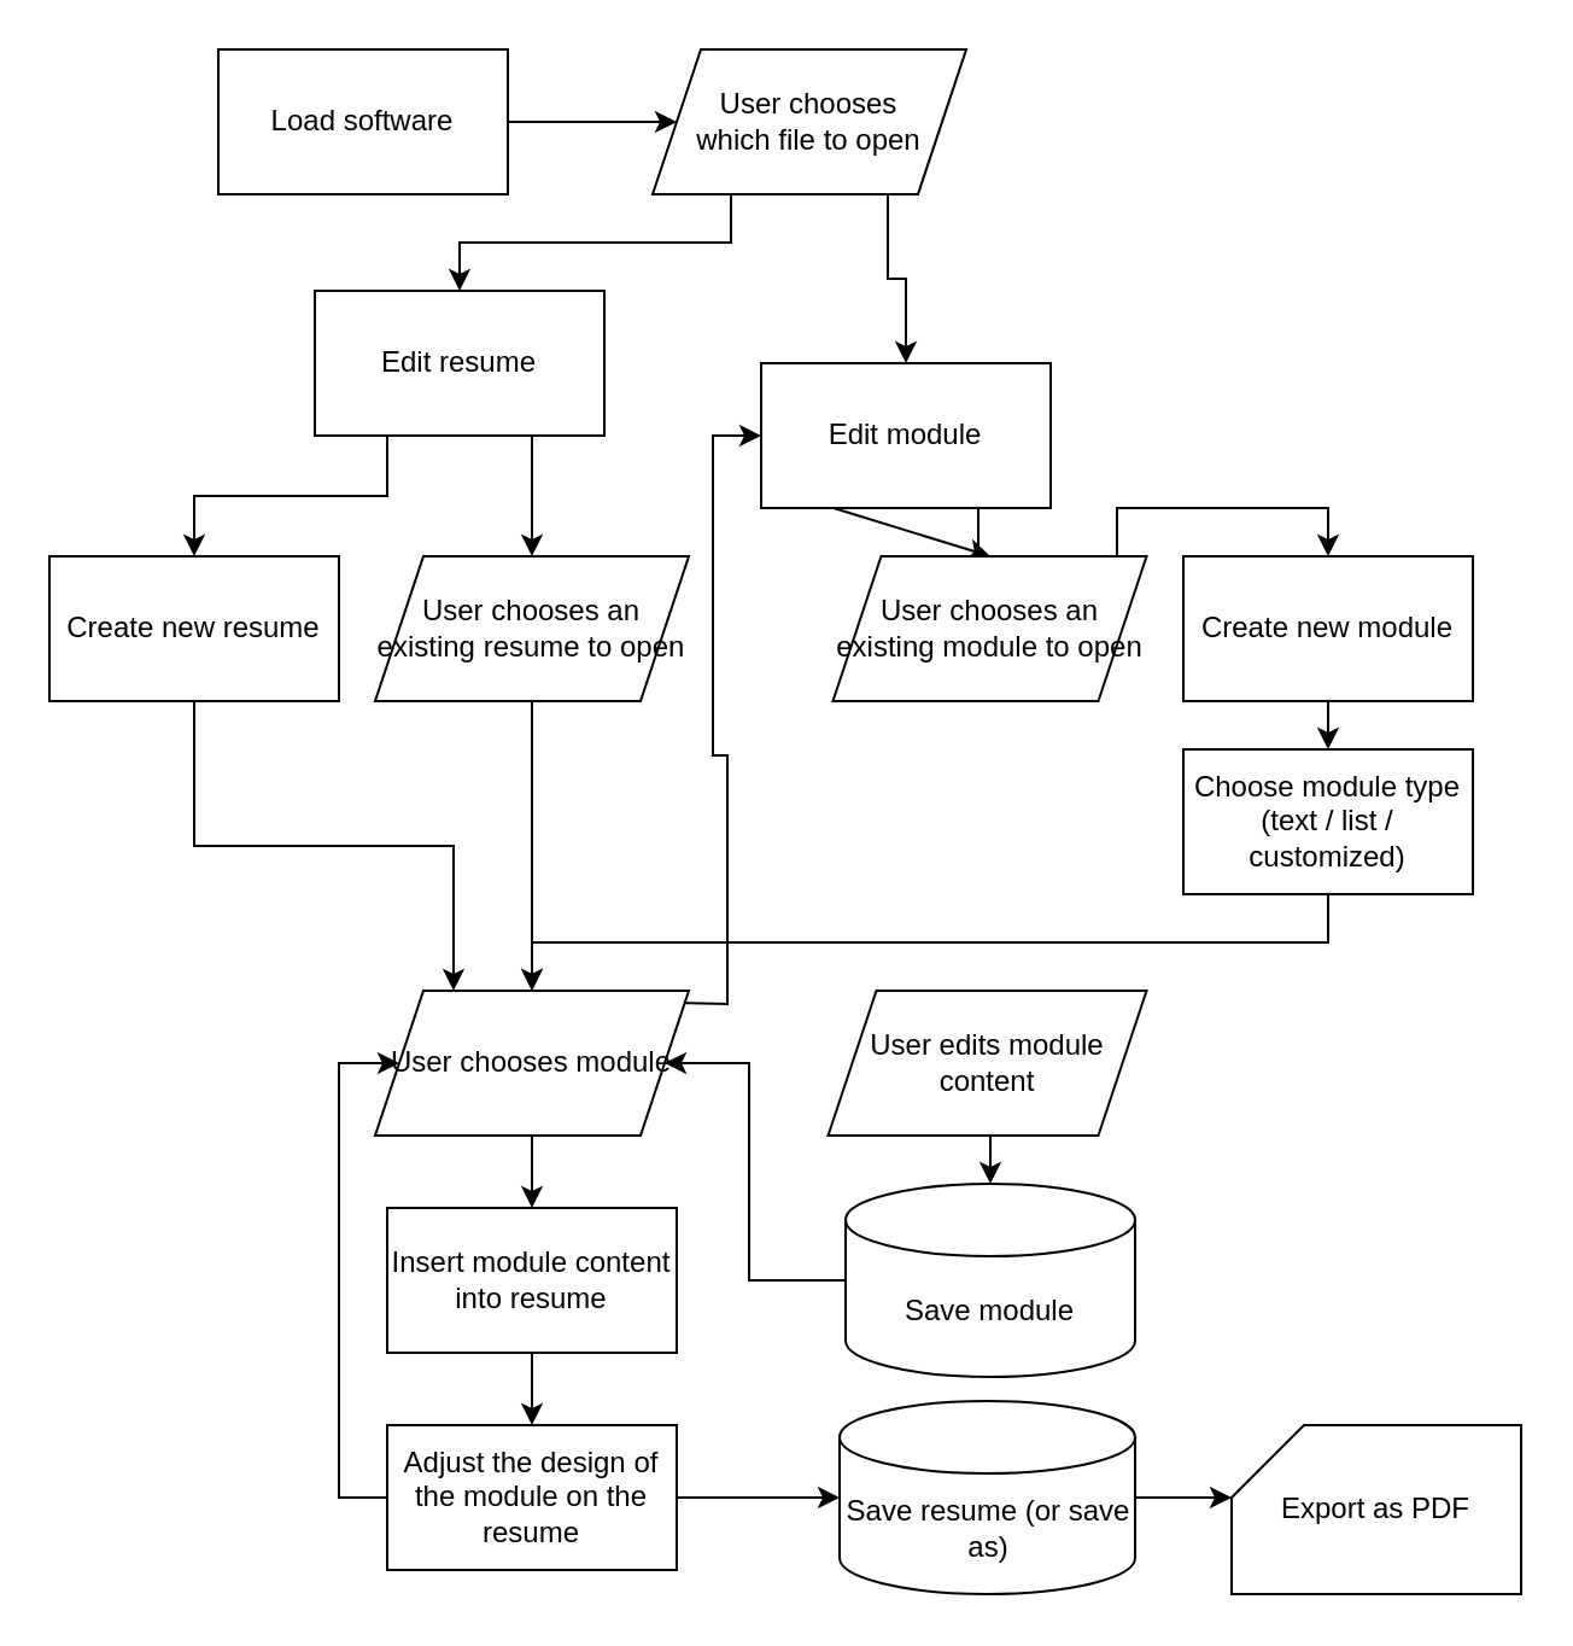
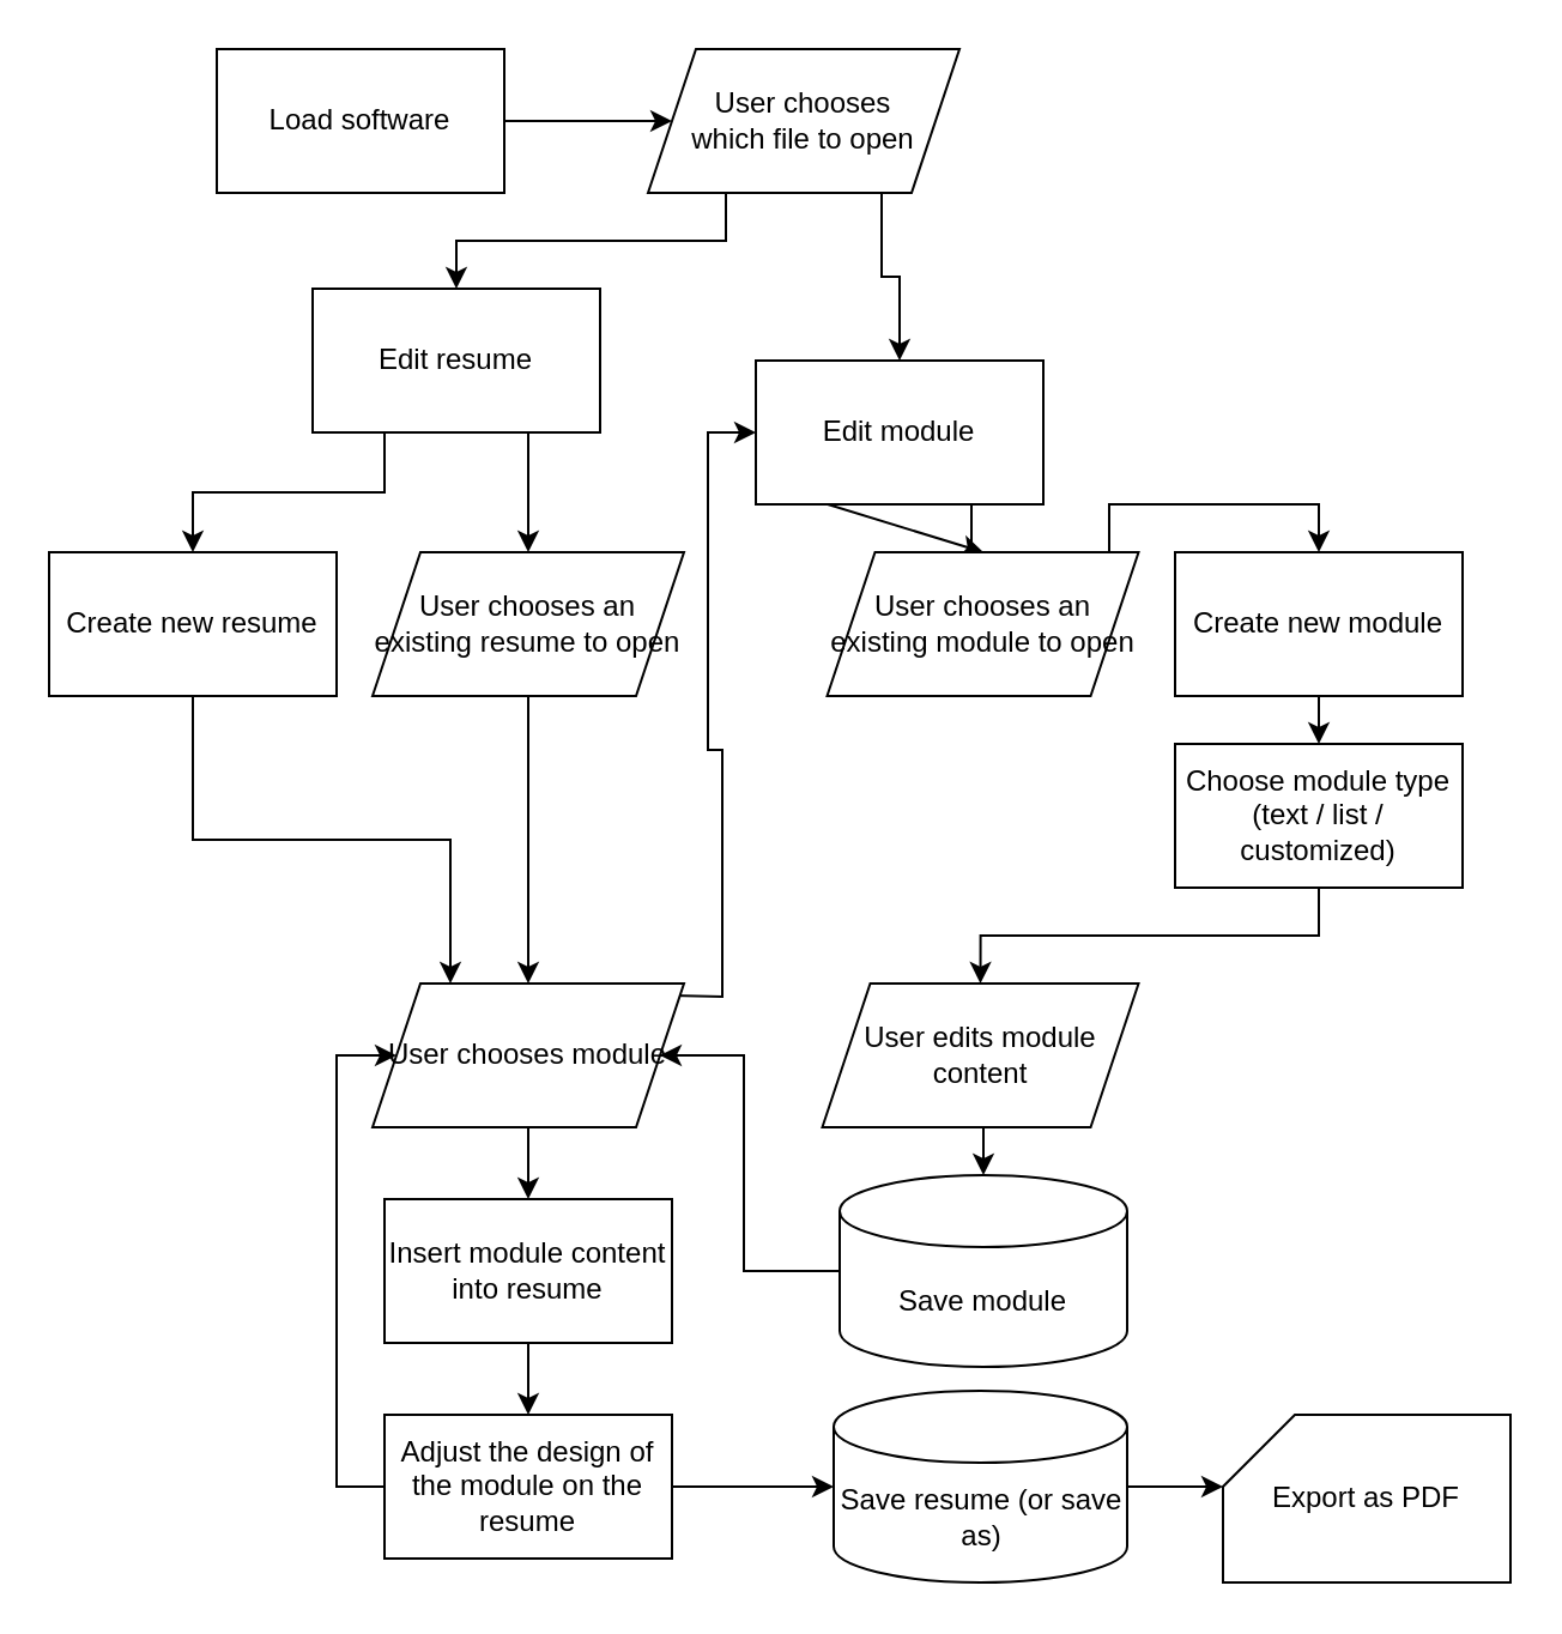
  <mxCell id="0" />
  <mxCell id="1" parent="0" />
  <mxCell id="2" style="edgeStyle=orthogonalEdgeStyle;rounded=0;orthogonalLoop=1;jettySize=auto;html=1;exitX=1;exitY=0.5;exitDx=0;exitDy=0;entryX=0;entryY=0.5;entryDx=0;entryDy=0;" edge="1" parent="1" source="3" target="6"><mxGeometry relative="1" as="geometry" /></mxCell>
  <mxCell id="3" value="Load software" style="rounded=0;whiteSpace=wrap;html=1;" parent="1" vertex="1"><mxGeometry x="90" y="20" width="120" height="60" as="geometry" /></mxCell>
  <mxCell id="4" style="edgeStyle=orthogonalEdgeStyle;rounded=0;orthogonalLoop=1;jettySize=auto;html=1;exitX=0.25;exitY=1;exitDx=0;exitDy=0;" edge="1" parent="1" source="6" target="14"><mxGeometry relative="1" as="geometry" /></mxCell>
  <mxCell id="5" style="edgeStyle=orthogonalEdgeStyle;rounded=0;orthogonalLoop=1;jettySize=auto;html=1;exitX=0.75;exitY=1;exitDx=0;exitDy=0;entryX=0.5;entryY=0;entryDx=0;entryDy=0;" edge="1" parent="1" source="6" target="16"><mxGeometry relative="1" as="geometry" /></mxCell>
  <mxCell id="6" value="User chooses &lt;br&gt;which file to open" style="shape=parallelogram;perimeter=parallelogramPerimeter;whiteSpace=wrap;html=1;fixedSize=1;" parent="1" vertex="1"><mxGeometry x="270" y="20" width="130" height="60" as="geometry" /></mxCell>
  <mxCell id="7" style="edgeStyle=orthogonalEdgeStyle;rounded=0;orthogonalLoop=1;jettySize=auto;html=1;exitX=0.5;exitY=1;exitDx=0;exitDy=0;entryX=0.25;entryY=0;entryDx=0;entryDy=0;" edge="1" parent="1" source="8" target="32"><mxGeometry relative="1" as="geometry" /></mxCell>
  <mxCell id="8" value="Create new resume" style="rounded=0;whiteSpace=wrap;html=1;" parent="1" vertex="1"><mxGeometry x="20" y="230" width="120" height="60" as="geometry" /></mxCell>
  <mxCell id="9" value="Create new module" style="rounded=0;whiteSpace=wrap;html=1;" parent="1" vertex="1"><mxGeometry x="490" y="230" width="120" height="60" as="geometry" /></mxCell>
  <mxCell id="10" value="" style="endArrow=classic;html=1;rounded=0;exitX=0.5;exitY=1;exitDx=0;exitDy=0;entryX=0.5;entryY=0;entryDx=0;entryDy=0;" parent="1" source="9" edge="1" target="12"><mxGeometry width="50" height="50" relative="1" as="geometry"><mxPoint x="600" y="300" as="sourcePoint" /><mxPoint x="530" y="310" as="targetPoint" /></mxGeometry></mxCell>
- <mxCell id="11" style="edgeStyle=orthogonalEdgeStyle;rounded=0;orthogonalLoop=1;jettySize=auto;html=1;exitX=0.5;exitY=1;exitDx=0;exitDy=0;" edge="1" parent="1" source="12" target="32"><mxGeometry relative="1" as="geometry" /></mxCell>
+ <mxCell id="11" style="edgeStyle=orthogonalEdgeStyle;rounded=0;orthogonalLoop=1;jettySize=auto;html=1;exitX=0.5;exitY=1;exitDx=0;exitDy=0;entryX=0.5;entryY=0;entryDx=0;entryDy=0;" edge="1" parent="1" source="12" target="31"><mxGeometry relative="1" as="geometry" /></mxCell>
  <mxCell id="12" value="Choose module type (text / list / customized)" style="rounded=0;whiteSpace=wrap;html=1;" parent="1" vertex="1"><mxGeometry x="490" y="310" width="120" height="60" as="geometry" /></mxCell>
  <mxCell id="13" style="edgeStyle=orthogonalEdgeStyle;rounded=0;orthogonalLoop=1;jettySize=auto;html=1;exitX=0.25;exitY=1;exitDx=0;exitDy=0;entryX=0.5;entryY=0;entryDx=0;entryDy=0;" edge="1" parent="1" source="14" target="8"><mxGeometry relative="1" as="geometry" /></mxCell>
  <mxCell id="14" value="Edit resume" style="rounded=0;whiteSpace=wrap;html=1;" parent="1" vertex="1"><mxGeometry x="130" y="120" width="120" height="60" as="geometry" /></mxCell>
  <mxCell id="15" style="edgeStyle=orthogonalEdgeStyle;rounded=0;orthogonalLoop=1;jettySize=auto;html=1;exitX=0.75;exitY=1;exitDx=0;exitDy=0;entryX=0.5;entryY=0;entryDx=0;entryDy=0;" edge="1" parent="1" source="16" target="9"><mxGeometry relative="1" as="geometry" /></mxCell>
  <mxCell id="16" value="Edit module" style="rounded=0;whiteSpace=wrap;html=1;" parent="1" vertex="1"><mxGeometry x="315" y="150" width="120" height="60" as="geometry" /></mxCell>
  <mxCell id="17" value="" style="endArrow=classic;html=1;rounded=0;exitX=0.25;exitY=1;exitDx=0;exitDy=0;" parent="1" source="16" edge="1"><mxGeometry width="50" height="50" relative="1" as="geometry"><mxPoint x="440" y="180" as="sourcePoint" /><mxPoint x="410" y="230" as="targetPoint" /></mxGeometry></mxCell>
  <mxCell id="18" value="" style="endArrow=classic;html=1;rounded=0;exitX=0.75;exitY=1;exitDx=0;exitDy=0;entryX=0.5;entryY=0;entryDx=0;entryDy=0;" parent="1" source="14" target="35" edge="1"><mxGeometry width="50" height="50" relative="1" as="geometry"><mxPoint x="400" y="190" as="sourcePoint" /><mxPoint x="220" y="220" as="targetPoint" /></mxGeometry></mxCell>
  <mxCell id="19" style="edgeStyle=orthogonalEdgeStyle;rounded=0;orthogonalLoop=1;jettySize=auto;html=1;exitX=1;exitY=0.25;exitDx=0;exitDy=0;entryX=0;entryY=0.5;entryDx=0;entryDy=0;" parent="1" target="16" edge="1"><mxGeometry relative="1" as="geometry"><mxPoint x="280" y="415" as="sourcePoint" /></mxGeometry></mxCell>
  <mxCell id="20" value="" style="endArrow=classic;html=1;rounded=0;exitX=0.5;exitY=1;exitDx=0;exitDy=0;" parent="1" edge="1"><mxGeometry width="50" height="50" relative="1" as="geometry"><mxPoint x="220" y="470" as="sourcePoint" /><mxPoint x="220" y="500" as="targetPoint" /></mxGeometry></mxCell>
  <mxCell id="21" style="edgeStyle=orthogonalEdgeStyle;rounded=0;orthogonalLoop=1;jettySize=auto;html=1;exitX=0.5;exitY=1;exitDx=0;exitDy=0;" parent="1" source="22" target="28" edge="1"><mxGeometry relative="1" as="geometry" /></mxCell>
  <mxCell id="22" value="Insert module content into resume" style="rounded=0;whiteSpace=wrap;html=1;" parent="1" vertex="1"><mxGeometry x="160" y="500" width="120" height="60" as="geometry" /></mxCell>
  <mxCell id="23" style="edgeStyle=orthogonalEdgeStyle;rounded=0;orthogonalLoop=1;jettySize=auto;html=1;exitX=0.5;exitY=1;exitDx=0;exitDy=0;entryX=0.5;entryY=0;entryDx=0;entryDy=0;entryPerimeter=0;" parent="1" target="25" edge="1"><mxGeometry relative="1" as="geometry"><mxPoint x="410" y="470" as="sourcePoint" /></mxGeometry></mxCell>
  <mxCell id="24" style="edgeStyle=orthogonalEdgeStyle;rounded=0;orthogonalLoop=1;jettySize=auto;html=1;exitX=0;exitY=0.5;exitDx=0;exitDy=0;exitPerimeter=0;entryX=1;entryY=0.5;entryDx=0;entryDy=0;" parent="1" source="25" target="32" edge="1"><mxGeometry relative="1" as="geometry"><Array as="points"><mxPoint x="310" y="530" /><mxPoint x="310" y="440" /></Array></mxGeometry></mxCell>
  <mxCell id="25" value="Save module" style="shape=cylinder3;whiteSpace=wrap;html=1;boundedLbl=1;backgroundOutline=1;size=15;" parent="1" vertex="1"><mxGeometry x="350" y="490" width="120" height="80" as="geometry" /></mxCell>
  <mxCell id="26" style="edgeStyle=orthogonalEdgeStyle;rounded=0;orthogonalLoop=1;jettySize=auto;html=1;exitX=0;exitY=0.25;exitDx=0;exitDy=0;entryX=0;entryY=0.5;entryDx=0;entryDy=0;" parent="1" source="28" target="32" edge="1"><mxGeometry relative="1" as="geometry"><mxPoint x="160" y="440" as="targetPoint" /><Array as="points"><mxPoint x="160" y="620" /><mxPoint x="140" y="620" /><mxPoint x="140" y="440" /></Array></mxGeometry></mxCell>
  <mxCell id="27" style="edgeStyle=orthogonalEdgeStyle;rounded=0;orthogonalLoop=1;jettySize=auto;html=1;exitX=1;exitY=0.5;exitDx=0;exitDy=0;" parent="1" source="28" target="30" edge="1"><mxGeometry relative="1" as="geometry" /></mxCell>
  <mxCell id="28" value="Adjust the design of the module on the resume" style="rounded=0;whiteSpace=wrap;html=1;" parent="1" vertex="1"><mxGeometry x="160" y="590" width="120" height="60" as="geometry" /></mxCell>
  <mxCell id="29" style="edgeStyle=orthogonalEdgeStyle;rounded=0;orthogonalLoop=1;jettySize=auto;html=1;exitX=1;exitY=0.5;exitDx=0;exitDy=0;exitPerimeter=0;entryX=0;entryY=0;entryDx=0;entryDy=30;entryPerimeter=0;" parent="1" source="30" target="33" edge="1"><mxGeometry relative="1" as="geometry" /></mxCell>
  <mxCell id="30" value="Save resume (or save as)" style="shape=cylinder3;whiteSpace=wrap;html=1;boundedLbl=1;backgroundOutline=1;size=15;" parent="1" vertex="1"><mxGeometry x="347.5" y="580" width="122.5" height="80" as="geometry" /></mxCell>
  <mxCell id="31" value="User edits module content" style="shape=parallelogram;perimeter=parallelogramPerimeter;whiteSpace=wrap;html=1;fixedSize=1;" parent="1" vertex="1"><mxGeometry x="342.75" y="410" width="132" height="60" as="geometry" /></mxCell>
  <mxCell id="32" value="User chooses module" style="shape=parallelogram;perimeter=parallelogramPerimeter;whiteSpace=wrap;html=1;fixedSize=1;" parent="1" vertex="1"><mxGeometry x="155" y="410" width="130" height="60" as="geometry" /></mxCell>
  <mxCell id="33" value="Export as PDF" style="shape=card;whiteSpace=wrap;html=1;rotation=0;" parent="1" vertex="1"><mxGeometry x="510" y="590" width="120" height="70" as="geometry" /></mxCell>
  <mxCell id="34" style="edgeStyle=orthogonalEdgeStyle;rounded=0;orthogonalLoop=1;jettySize=auto;html=1;exitX=0.5;exitY=1;exitDx=0;exitDy=0;entryX=0.5;entryY=0;entryDx=0;entryDy=0;" edge="1" parent="1" source="35" target="32"><mxGeometry relative="1" as="geometry" /></mxCell>
  <mxCell id="35" value="User chooses an existing resume to open" style="shape=parallelogram;perimeter=parallelogramPerimeter;whiteSpace=wrap;html=1;fixedSize=1;" vertex="1" parent="1"><mxGeometry x="155" y="230" width="130" height="60" as="geometry" /></mxCell>
  <mxCell id="36" value="User chooses an existing module to open" style="shape=parallelogram;perimeter=parallelogramPerimeter;whiteSpace=wrap;html=1;fixedSize=1;" vertex="1" parent="1"><mxGeometry x="344.75" y="230" width="130" height="60" as="geometry" /></mxCell>
